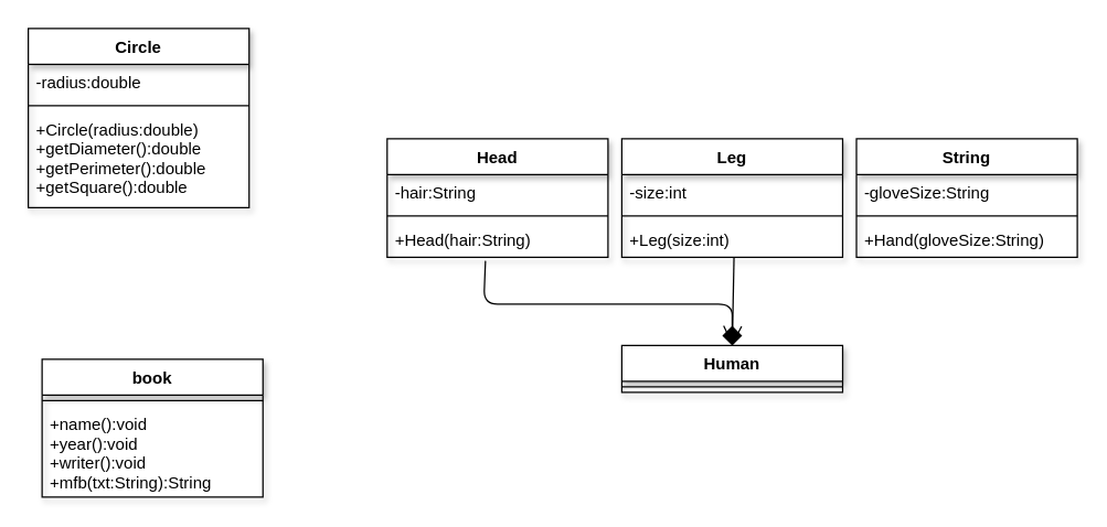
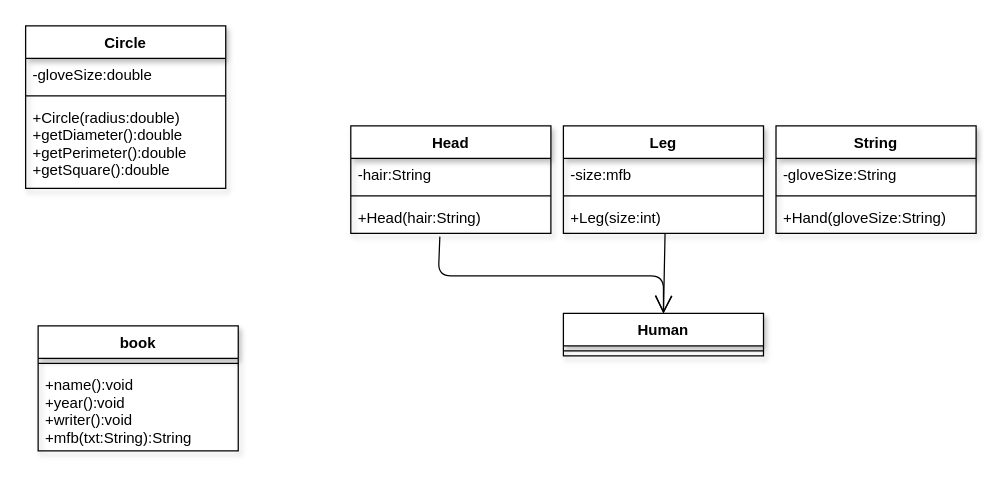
  <mxCell id="0" />
  <mxCell id="1" parent="0" />
- <mxCell id="2" value="" style="endArrow=diamond;endFill=1;endSize=12;html=1;entryX=0.5;entryY=0;entryDx=0;entryDy=0;exitX=0.445;exitY=1.1;exitDx=0;exitDy=0;exitPerimeter=0;" edge="1" parent="1" source="14" target="23"><mxGeometry width="160" relative="1" as="geometry"><mxPoint x="350" y="200" as="sourcePoint" /><mxPoint x="480" y="380" as="targetPoint" /><Array as="points"><mxPoint x="350" y="220" /><mxPoint x="490" y="220" /><mxPoint x="530" y="220" /></Array></mxGeometry></mxCell>
+ <mxCell id="2" value="" style="endArrow=open;endFill=1;endSize=12;html=1;entryX=0.5;entryY=0;entryDx=0;entryDy=0;exitX=0.445;exitY=1.1;exitDx=0;exitDy=0;exitPerimeter=0;" edge="1" parent="1" source="14" target="23"><mxGeometry width="160" relative="1" as="geometry"><mxPoint x="350" y="200" as="sourcePoint" /><mxPoint x="480" y="380" as="targetPoint" /><Array as="points"><mxPoint x="350" y="220" /><mxPoint x="490" y="220" /><mxPoint x="530" y="220" /></Array></mxGeometry></mxCell>
  <mxCell id="3" value="" style="endArrow=open;endFill=1;endSize=12;html=1;exitX=0.508;exitY=1.008;exitDx=0;exitDy=0;exitPerimeter=0;" edge="1" parent="1" source="18"><mxGeometry width="160" relative="1" as="geometry"><mxPoint x="320" y="380" as="sourcePoint" /><mxPoint x="530" y="250" as="targetPoint" /><Array as="points" /></mxGeometry></mxCell>
  <mxCell id="4" value="Circle" style="swimlane;fontStyle=1;align=center;verticalAlign=top;childLayout=stackLayout;horizontal=1;startSize=26;horizontalStack=0;resizeParent=1;resizeParentMax=0;resizeLast=0;collapsible=1;marginBottom=0;shadow=1;" vertex="1" parent="1"><mxGeometry x="20" y="20" width="160" height="130" as="geometry" /></mxCell>
- <mxCell id="5" value="-radius:double" style="text;strokeColor=none;fillColor=none;align=left;verticalAlign=top;spacingLeft=4;spacingRight=4;overflow=hidden;rotatable=0;points=[[0,0.5],[1,0.5]];portConstraint=eastwest;" vertex="1" parent="4"><mxGeometry y="26" width="160" height="26" as="geometry" /></mxCell>
+ <mxCell id="5" value="-gloveSize:double" style="text;strokeColor=none;fillColor=none;align=left;verticalAlign=top;spacingLeft=4;spacingRight=4;overflow=hidden;rotatable=0;points=[[0,0.5],[1,0.5]];portConstraint=eastwest;" vertex="1" parent="4"><mxGeometry y="26" width="160" height="26" as="geometry" /></mxCell>
  <mxCell id="6" value="" style="line;strokeWidth=1;fillColor=none;align=left;verticalAlign=middle;spacingTop=-1;spacingLeft=3;spacingRight=3;rotatable=0;labelPosition=right;points=[];portConstraint=eastwest;" vertex="1" parent="4"><mxGeometry y="52" width="160" height="8" as="geometry" /></mxCell>
  <mxCell id="7" value="+Circle(radius:double)&#10;+getDiameter():double&#10;+getPerimeter():double&#10;+getSquare():double" style="text;strokeColor=none;fillColor=none;align=left;verticalAlign=top;spacingLeft=4;spacingRight=4;overflow=hidden;rotatable=0;points=[[0,0.5],[1,0.5]];portConstraint=eastwest;" vertex="1" parent="4"><mxGeometry y="60" width="160" height="70" as="geometry" /></mxCell>
  <mxCell id="8" value="book" style="swimlane;fontStyle=1;align=center;verticalAlign=top;childLayout=stackLayout;horizontal=1;startSize=26;horizontalStack=0;resizeParent=1;resizeParentMax=0;resizeLast=0;collapsible=1;marginBottom=0;shadow=1;" vertex="1" parent="1"><mxGeometry x="30" y="260" width="160" height="100" as="geometry" /></mxCell>
  <mxCell id="9" value="" style="line;strokeWidth=1;fillColor=none;align=left;verticalAlign=middle;spacingTop=-1;spacingLeft=3;spacingRight=3;rotatable=0;labelPosition=right;points=[];portConstraint=eastwest;" vertex="1" parent="8"><mxGeometry y="26" width="160" height="8" as="geometry" /></mxCell>
  <mxCell id="10" value="+name():void&#10;+year():void&#10;+writer():void&#10;+mfb(txt:String):String" style="text;strokeColor=none;fillColor=none;align=left;verticalAlign=top;spacingLeft=4;spacingRight=4;overflow=hidden;rotatable=0;points=[[0,0.5],[1,0.5]];portConstraint=eastwest;" vertex="1" parent="8"><mxGeometry y="34" width="160" height="66" as="geometry" /></mxCell>
  <mxCell id="11" value="Head" style="swimlane;fontStyle=1;align=center;verticalAlign=top;childLayout=stackLayout;horizontal=1;startSize=26;horizontalStack=0;resizeParent=1;resizeParentMax=0;resizeLast=0;collapsible=1;marginBottom=0;shadow=1;" vertex="1" parent="1"><mxGeometry x="280" y="100" width="160" height="86" as="geometry" /></mxCell>
  <mxCell id="12" value="-hair:String" style="text;strokeColor=none;fillColor=none;align=left;verticalAlign=top;spacingLeft=4;spacingRight=4;overflow=hidden;rotatable=0;points=[[0,0.5],[1,0.5]];portConstraint=eastwest;" vertex="1" parent="11"><mxGeometry y="26" width="160" height="26" as="geometry" /></mxCell>
  <mxCell id="13" value="" style="line;strokeWidth=1;fillColor=none;align=left;verticalAlign=middle;spacingTop=-1;spacingLeft=3;spacingRight=3;rotatable=0;labelPosition=right;points=[];portConstraint=eastwest;" vertex="1" parent="11"><mxGeometry y="52" width="160" height="8" as="geometry" /></mxCell>
  <mxCell id="14" value="+Head(hair:String)" style="text;strokeColor=none;fillColor=none;align=left;verticalAlign=top;spacingLeft=4;spacingRight=4;overflow=hidden;rotatable=0;points=[[0,0.5],[1,0.5]];portConstraint=eastwest;" vertex="1" parent="11"><mxGeometry y="60" width="160" height="26" as="geometry" /></mxCell>
  <mxCell id="15" value="Leg" style="swimlane;fontStyle=1;align=center;verticalAlign=top;childLayout=stackLayout;horizontal=1;startSize=26;horizontalStack=0;resizeParent=1;resizeParentMax=0;resizeLast=0;collapsible=1;marginBottom=0;shadow=1;" vertex="1" parent="1"><mxGeometry x="450" y="100" width="160" height="86" as="geometry" /></mxCell>
- <mxCell id="16" value="-size:int" style="text;strokeColor=none;fillColor=none;align=left;verticalAlign=top;spacingLeft=4;spacingRight=4;overflow=hidden;rotatable=0;points=[[0,0.5],[1,0.5]];portConstraint=eastwest;" vertex="1" parent="15"><mxGeometry y="26" width="160" height="26" as="geometry" /></mxCell>
+ <mxCell id="16" value="-size:mfb" style="text;strokeColor=none;fillColor=none;align=left;verticalAlign=top;spacingLeft=4;spacingRight=4;overflow=hidden;rotatable=0;points=[[0,0.5],[1,0.5]];portConstraint=eastwest;" vertex="1" parent="15"><mxGeometry y="26" width="160" height="26" as="geometry" /></mxCell>
  <mxCell id="17" value="" style="line;strokeWidth=1;fillColor=none;align=left;verticalAlign=middle;spacingTop=-1;spacingLeft=3;spacingRight=3;rotatable=0;labelPosition=right;points=[];portConstraint=eastwest;" vertex="1" parent="15"><mxGeometry y="52" width="160" height="8" as="geometry" /></mxCell>
  <mxCell id="18" value="+Leg(size:int)" style="text;strokeColor=none;fillColor=none;align=left;verticalAlign=top;spacingLeft=4;spacingRight=4;overflow=hidden;rotatable=0;points=[[0,0.5],[1,0.5]];portConstraint=eastwest;" vertex="1" parent="15"><mxGeometry y="60" width="160" height="26" as="geometry" /></mxCell>
  <mxCell id="19" value="String" style="swimlane;fontStyle=1;align=center;verticalAlign=top;childLayout=stackLayout;horizontal=1;startSize=26;horizontalStack=0;resizeParent=1;resizeParentMax=0;resizeLast=0;collapsible=1;marginBottom=0;shadow=1;" vertex="1" parent="1"><mxGeometry x="620" y="100" width="160" height="86" as="geometry" /></mxCell>
  <mxCell id="20" value="-gloveSize:String" style="text;strokeColor=none;fillColor=none;align=left;verticalAlign=top;spacingLeft=4;spacingRight=4;overflow=hidden;rotatable=0;points=[[0,0.5],[1,0.5]];portConstraint=eastwest;" vertex="1" parent="19"><mxGeometry y="26" width="160" height="26" as="geometry" /></mxCell>
  <mxCell id="21" value="" style="line;strokeWidth=1;fillColor=none;align=left;verticalAlign=middle;spacingTop=-1;spacingLeft=3;spacingRight=3;rotatable=0;labelPosition=right;points=[];portConstraint=eastwest;" vertex="1" parent="19"><mxGeometry y="52" width="160" height="8" as="geometry" /></mxCell>
  <mxCell id="22" value="+Hand(gloveSize:String)" style="text;strokeColor=none;fillColor=none;align=left;verticalAlign=top;spacingLeft=4;spacingRight=4;overflow=hidden;rotatable=0;points=[[0,0.5],[1,0.5]];portConstraint=eastwest;" vertex="1" parent="19"><mxGeometry y="60" width="160" height="26" as="geometry" /></mxCell>
  <mxCell id="23" value="Human" style="swimlane;fontStyle=1;align=center;verticalAlign=top;childLayout=stackLayout;horizontal=1;startSize=26;horizontalStack=0;resizeParent=1;resizeParentMax=0;resizeLast=0;collapsible=1;marginBottom=0;shadow=1;" vertex="1" parent="1"><mxGeometry x="450" y="250" width="160" height="34" as="geometry" /></mxCell>
  <mxCell id="24" value="" style="line;strokeWidth=1;fillColor=none;align=left;verticalAlign=middle;spacingTop=-1;spacingLeft=3;spacingRight=3;rotatable=0;labelPosition=right;points=[];portConstraint=eastwest;" vertex="1" parent="23"><mxGeometry y="26" width="160" height="8" as="geometry" /></mxCell>
